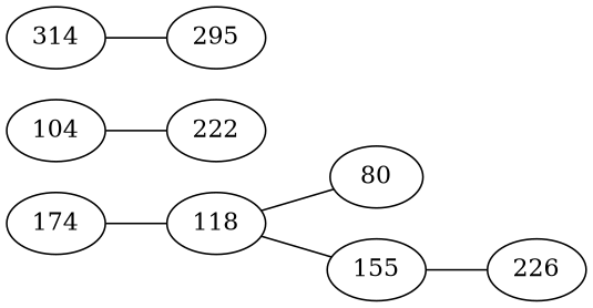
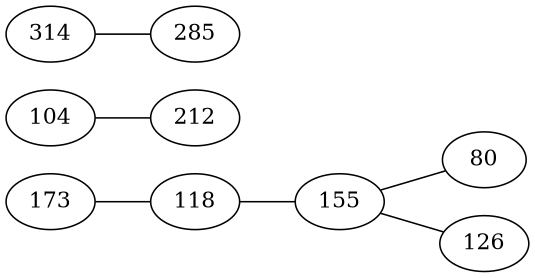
  graph {
    rankdir=LR
-   174
+   174 [label=173]
    118
    80
    155
-   126 [label=226]
+   126
    n6 [label=104]
-   222
+   222 [label=212]
    n8 [label=314]
-   285 [label=295]
+   285
    174 -- 118
-   118 -- 80
+   155 -- 80
    118 -- 155
    155 -- 126
    n6 -- 222
    n8 -- 285
  }
